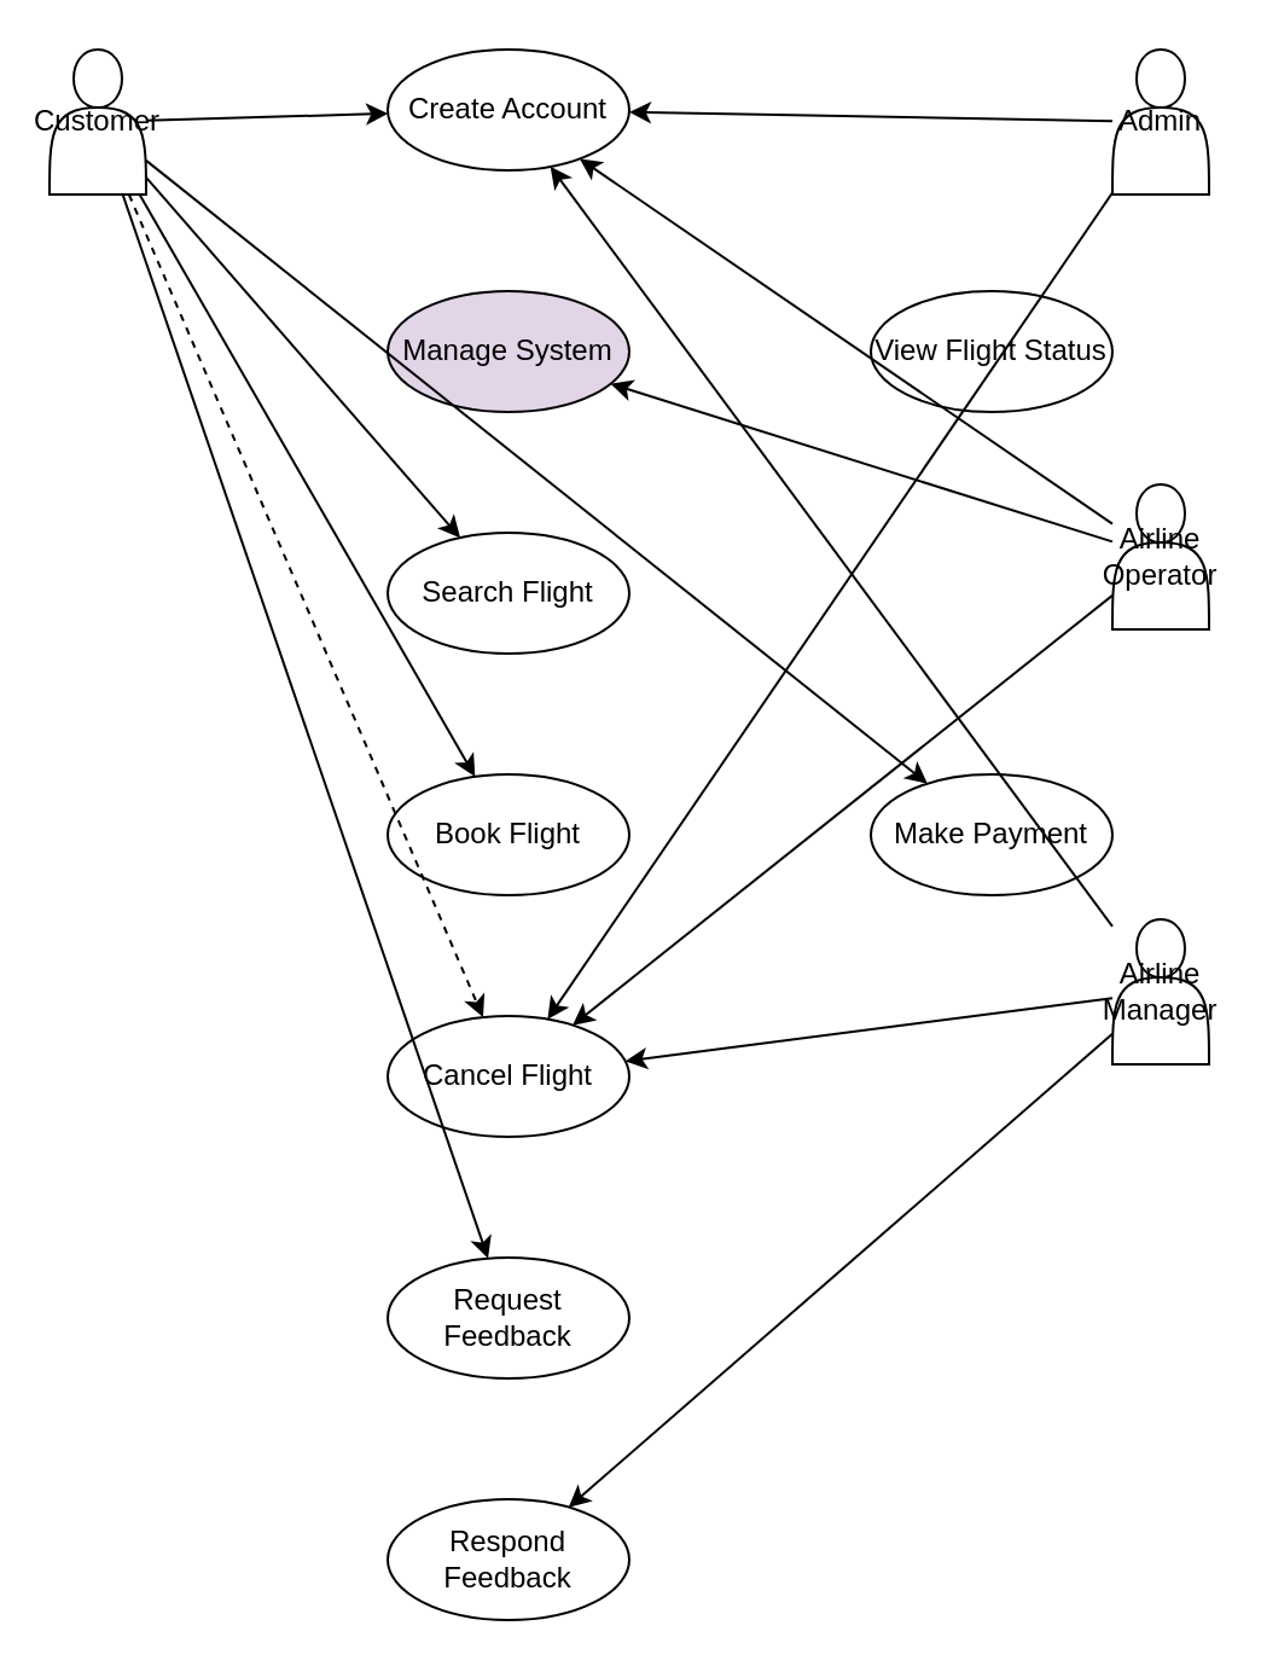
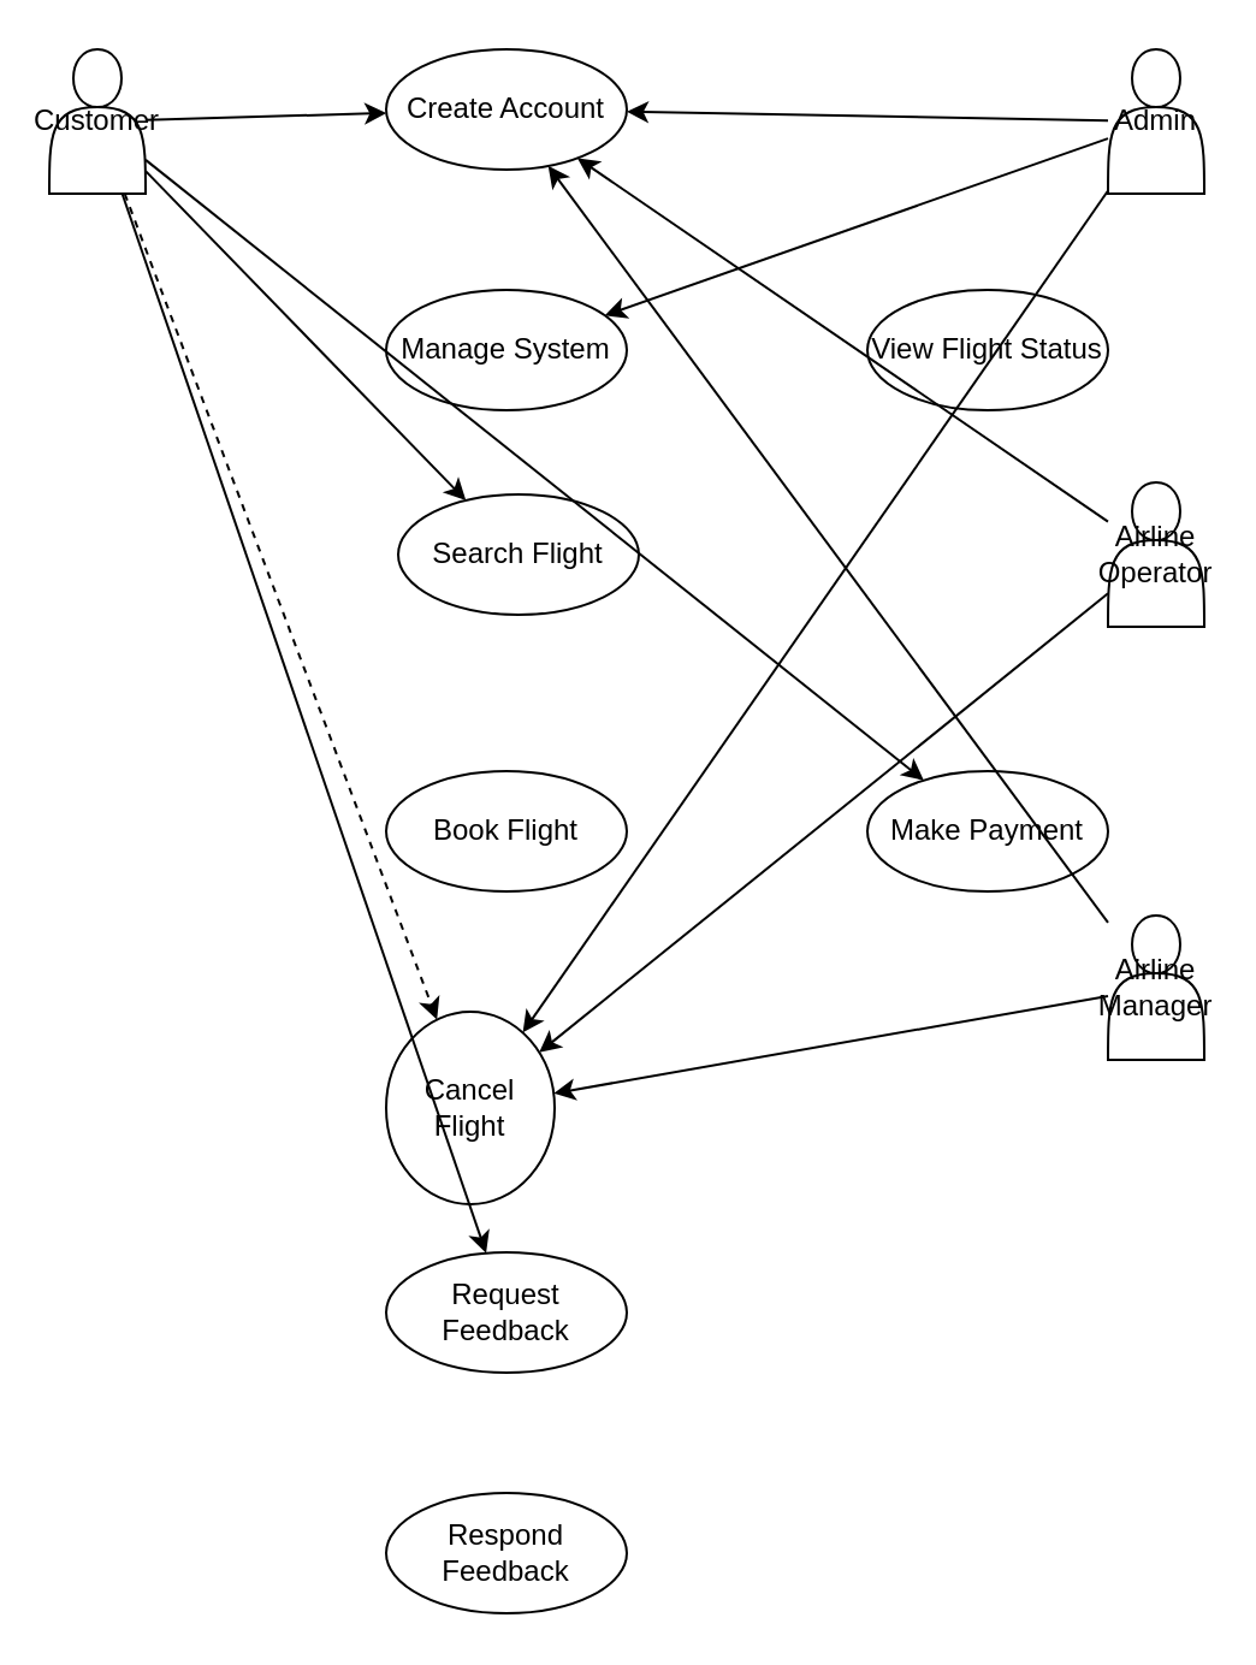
  <mxCell id="0" />
  <mxCell id="1" parent="0" />
  <mxCell id="2" value="Customer" style="shape=actor;whiteSpace=wrap;html=1;" vertex="1" parent="1"><mxGeometry x="20" y="20" width="40" height="60" as="geometry" /></mxCell>
  <mxCell id="3" value="Admin" style="shape=actor;whiteSpace=wrap;html=1;" vertex="1" parent="1"><mxGeometry x="460" y="20" width="40" height="60" as="geometry" /></mxCell>
  <mxCell id="4" value="Airline Operator" style="shape=actor;whiteSpace=wrap;html=1;" vertex="1" parent="1"><mxGeometry x="460" y="200" width="40" height="60" as="geometry" /></mxCell>
  <mxCell id="5" value="Airline Manager" style="shape=actor;whiteSpace=wrap;html=1;" vertex="1" parent="1"><mxGeometry x="460" y="380" width="40" height="60" as="geometry" /></mxCell>
  <mxCell id="6" value="Create Account" style="ellipse;whiteSpace=wrap;html=1;" vertex="1" parent="1"><mxGeometry x="160" y="20" width="100" height="50" as="geometry" /></mxCell>
- <mxCell id="7" value="Manage System" style="ellipse;whiteSpace=wrap;html=1;fillColor=#e1d5e7;" vertex="1" parent="1"><mxGeometry x="160" y="120" width="100" height="50" as="geometry" /></mxCell>
- <mxCell id="8" value="Search Flight" style="ellipse;whiteSpace=wrap;html=1;" vertex="1" parent="1"><mxGeometry x="160" y="220" width="100" height="50" as="geometry" /></mxCell>
+ <mxCell id="7" value="Manage System" style="ellipse;whiteSpace=wrap;html=1;" vertex="1" parent="1"><mxGeometry x="160" y="120" width="100" height="50" as="geometry" /></mxCell>
+ <mxCell id="8" value="Search Flight" style="ellipse;whiteSpace=wrap;html=1;" vertex="1" parent="1"><mxGeometry x="165" y="205" width="100" height="50" as="geometry" /></mxCell>
  <mxCell id="9" value="Book Flight" style="ellipse;whiteSpace=wrap;html=1;" vertex="1" parent="1"><mxGeometry x="160" y="320" width="100" height="50" as="geometry" /></mxCell>
- <mxCell id="10" value="Cancel Flight" style="ellipse;whiteSpace=wrap;html=1;" vertex="1" parent="1"><mxGeometry x="160" y="420" width="100" height="50" as="geometry" /></mxCell>
+ <mxCell id="10" value="Cancel Flight" style="ellipse;whiteSpace=wrap;html=1;" vertex="1" parent="1"><mxGeometry x="160" y="420" width="70" height="80" as="geometry" /></mxCell>
  <mxCell id="11" value="Request Feedback" style="ellipse;whiteSpace=wrap;html=1;" vertex="1" parent="1"><mxGeometry x="160" y="520" width="100" height="50" as="geometry" /></mxCell>
  <mxCell id="12" value="Respond Feedback" style="ellipse;whiteSpace=wrap;html=1;" vertex="1" parent="1"><mxGeometry x="160" y="620" width="100" height="50" as="geometry" /></mxCell>
  <mxCell id="13" value="View Flight Status" style="ellipse;whiteSpace=wrap;html=1;" vertex="1" parent="1"><mxGeometry x="360" y="120" width="100" height="50" as="geometry" /></mxCell>
  <mxCell id="14" value="Make Payment" style="ellipse;whiteSpace=wrap;html=1;" vertex="1" parent="1"><mxGeometry x="360" y="320" width="100" height="50" as="geometry" /></mxCell>
  <mxCell id="15" edge="1" parent="1" source="2" target="6"><mxGeometry relative="1" as="geometry" /></mxCell>
  <mxCell id="16" edge="1" parent="1" source="2" target="8"><mxGeometry relative="1" as="geometry" /></mxCell>
- <mxCell id="17" edge="1" parent="1" source="2" target="9"><mxGeometry relative="1" as="geometry" /></mxCell>
  <mxCell id="18" edge="1" parent="1" source="2" target="14"><mxGeometry relative="1" as="geometry" /></mxCell>
  <mxCell id="19" edge="1" parent="1" source="2" target="10" style="dashed=1;"><mxGeometry relative="1" as="geometry" /></mxCell>
  <mxCell id="20" edge="1" parent="1" source="2" target="11"><mxGeometry relative="1" as="geometry" /></mxCell>
  <mxCell id="21" edge="1" parent="1" source="3" target="6"><mxGeometry relative="1" as="geometry" /></mxCell>
+ <mxCell id="22" edge="1" parent="1" source="3" target="7"><mxGeometry relative="1" as="geometry" /></mxCell>
  <mxCell id="23" edge="1" parent="1" source="3" target="10"><mxGeometry relative="1" as="geometry" /></mxCell>
  <mxCell id="24" edge="1" parent="1" source="4" target="6"><mxGeometry relative="1" as="geometry" /></mxCell>
- <mxCell id="25" edge="1" parent="1" source="4" target="7"><mxGeometry relative="1" as="geometry" /></mxCell>
  <mxCell id="26" edge="1" parent="1" source="4" target="10"><mxGeometry relative="1" as="geometry" /></mxCell>
  <mxCell id="27" edge="1" parent="1" source="5" target="6"><mxGeometry relative="1" as="geometry" /></mxCell>
- <mxCell id="28" edge="1" parent="1" source="5" target="12"><mxGeometry relative="1" as="geometry" /></mxCell>
  <mxCell id="29" edge="1" parent="1" source="5" target="10"><mxGeometry relative="1" as="geometry" /></mxCell>
